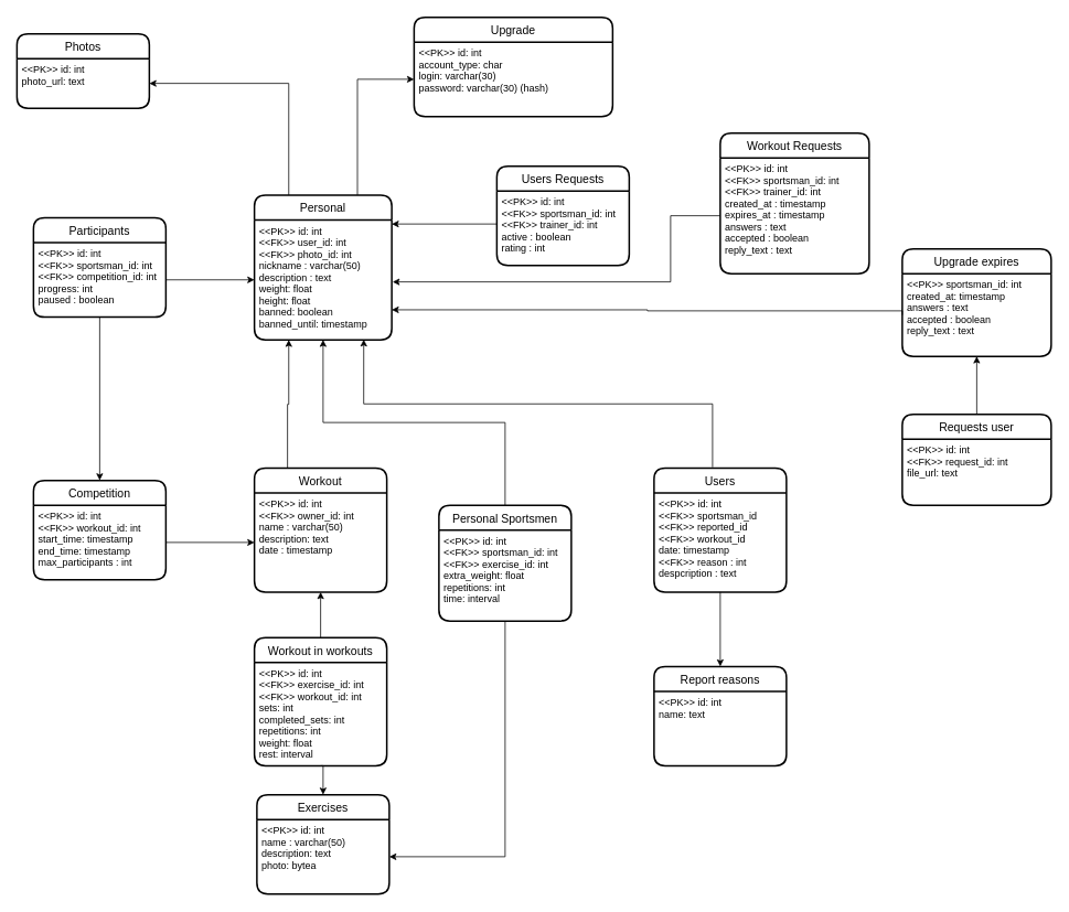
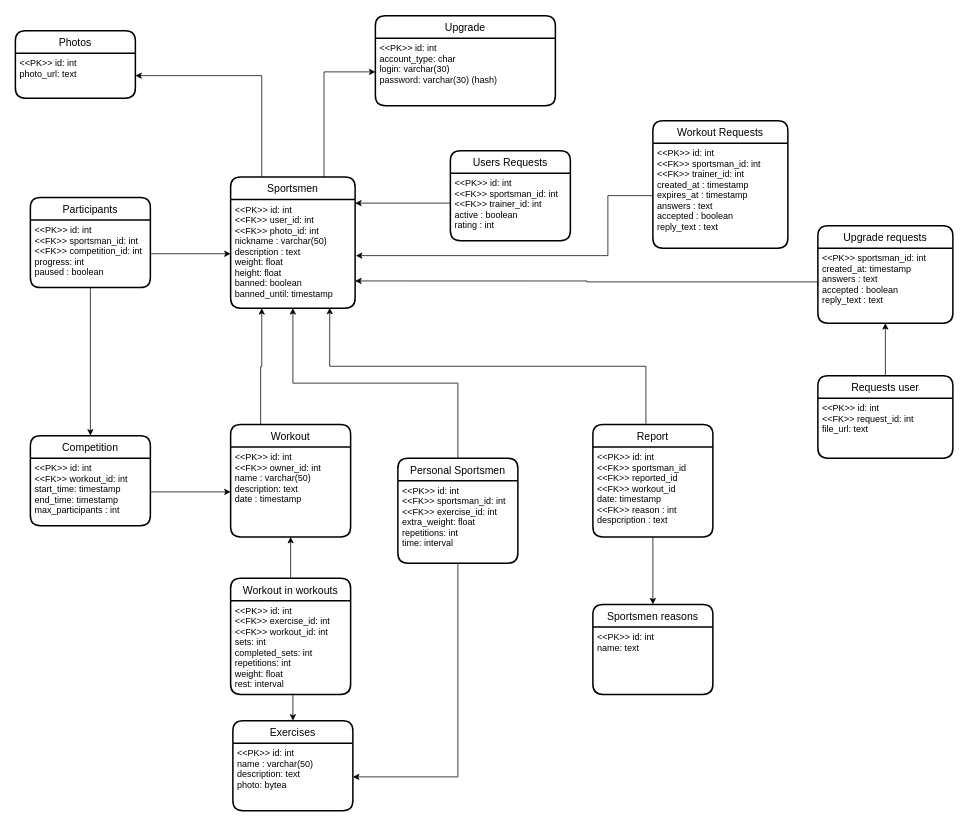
  <mxCell id="0" />
  <mxCell id="1" parent="0" />
  <mxCell id="2" value="Upgrade" style="swimlane;childLayout=stackLayout;horizontal=1;startSize=30;horizontalStack=0;rounded=1;fontSize=14;fontStyle=0;strokeWidth=2;resizeParent=0;resizeLast=1;shadow=0;dashed=0;align=center;" vertex="1" parent="1"><mxGeometry x="500" y="20" width="240" height="120" as="geometry" /></mxCell>
  <mxCell id="3" value="&lt;&lt;PK&gt;&gt; id: int&#10;account_type: char&#10;login: varchar(30)&#10;password: varchar(30) (hash)&#10;" style="align=left;strokeColor=none;fillColor=none;spacingLeft=4;fontSize=12;verticalAlign=top;resizable=0;rotatable=0;part=1;" vertex="1" parent="2"><mxGeometry y="30" width="240" height="90" as="geometry" /></mxCell>
  <mxCell id="4" value="Workout Requests" style="swimlane;childLayout=stackLayout;horizontal=1;startSize=30;horizontalStack=0;rounded=1;fontSize=14;fontStyle=0;strokeWidth=2;resizeParent=0;resizeLast=1;shadow=0;dashed=0;align=center;" vertex="1" parent="1"><mxGeometry x="870" y="160" width="180" height="170" as="geometry" /></mxCell>
  <mxCell id="5" value="&lt;&lt;PK&gt;&gt; id: int&#10;&lt;&lt;FK&gt;&gt; sportsman_id: int&#10;&lt;&lt;FK&gt;&gt; trainer_id: int&#10;created_at : timestamp&#10;expires_at : timestamp&#10;answers : text&#10;accepted : boolean&#10;reply_text : text" style="align=left;strokeColor=none;fillColor=none;spacingLeft=4;fontSize=12;verticalAlign=top;resizable=0;rotatable=0;part=1;" vertex="1" parent="4"><mxGeometry y="30" width="180" height="140" as="geometry" /></mxCell>
  <mxCell id="6" value="Exercises" style="swimlane;childLayout=stackLayout;horizontal=1;startSize=30;horizontalStack=0;rounded=1;fontSize=14;fontStyle=0;strokeWidth=2;resizeParent=0;resizeLast=1;shadow=0;dashed=0;align=center;" vertex="1" parent="1"><mxGeometry x="310" y="960" width="160" height="120" as="geometry" /></mxCell>
  <mxCell id="7" value="&lt;&lt;PK&gt;&gt; id: int&#10;name : varchar(50)&#10;description: text&#10;photo: bytea&#10;" style="align=left;strokeColor=none;fillColor=none;spacingLeft=4;fontSize=12;verticalAlign=top;resizable=0;rotatable=0;part=1;" vertex="1" parent="6"><mxGeometry y="30" width="160" height="90" as="geometry" /></mxCell>
  <mxCell id="8" style="edgeStyle=orthogonalEdgeStyle;rounded=0;orthogonalLoop=1;jettySize=auto;html=1;exitX=0.004;exitY=0.446;exitDx=0;exitDy=0;exitPerimeter=0;" edge="1" parent="1" source="10"><mxGeometry relative="1" as="geometry"><Array as="points"><mxPoint x="473" y="270" /></Array><mxPoint x="473" y="270" as="targetPoint" /></mxGeometry></mxCell>
  <mxCell id="9" value="Users Requests" style="swimlane;childLayout=stackLayout;horizontal=1;startSize=30;horizontalStack=0;rounded=1;fontSize=14;fontStyle=0;strokeWidth=2;resizeParent=0;resizeLast=1;shadow=0;dashed=0;align=center;" vertex="1" parent="1"><mxGeometry x="600" y="200" width="160" height="120" as="geometry" /></mxCell>
  <mxCell id="10" value="&lt;&lt;PK&gt;&gt; id: int&#10;&lt;&lt;FK&gt;&gt; sportsman_id: int&#10;&lt;&lt;FK&gt;&gt; trainer_id: int&#10;active : boolean&#10;rating : int " style="align=left;strokeColor=none;fillColor=none;spacingLeft=4;fontSize=12;verticalAlign=top;resizable=0;rotatable=0;part=1;" vertex="1" parent="9"><mxGeometry y="30" width="160" height="90" as="geometry" /></mxCell>
  <mxCell id="11" value="Competition" style="swimlane;childLayout=stackLayout;horizontal=1;startSize=30;horizontalStack=0;rounded=1;fontSize=14;fontStyle=0;strokeWidth=2;resizeParent=0;resizeLast=1;shadow=0;dashed=0;align=center;" vertex="1" parent="1"><mxGeometry x="40" y="580" width="160" height="120" as="geometry" /></mxCell>
  <mxCell id="12" value="&lt;&lt;PK&gt;&gt; id: int&#10;&lt;&lt;FK&gt;&gt; workout_id: int&#10;start_time: timestamp&#10;end_time: timestamp&#10;max_participants : int" style="align=left;strokeColor=none;fillColor=none;spacingLeft=4;fontSize=12;verticalAlign=top;resizable=0;rotatable=0;part=1;" vertex="1" parent="11"><mxGeometry y="30" width="160" height="90" as="geometry" /></mxCell>
  <mxCell id="13" value="Photos" style="swimlane;childLayout=stackLayout;horizontal=1;startSize=30;horizontalStack=0;rounded=1;fontSize=14;fontStyle=0;strokeWidth=2;resizeParent=0;resizeLast=1;shadow=0;dashed=0;align=center;" vertex="1" parent="1"><mxGeometry x="20" y="40" width="160" height="90" as="geometry" /></mxCell>
  <mxCell id="14" value="&lt;&lt;PK&gt;&gt; id: int&#10;photo_url: text" style="align=left;strokeColor=none;fillColor=none;spacingLeft=4;fontSize=12;verticalAlign=top;resizable=0;rotatable=0;part=1;" vertex="1" parent="13"><mxGeometry y="30" width="160" height="60" as="geometry" /></mxCell>
  <mxCell id="15" style="edgeStyle=orthogonalEdgeStyle;rounded=0;orthogonalLoop=1;jettySize=auto;html=1;exitX=0.25;exitY=0;exitDx=0;exitDy=0;entryX=0.25;entryY=1;entryDx=0;entryDy=0;" edge="1" parent="1" source="16" target="31"><mxGeometry relative="1" as="geometry"><Array as="points"><mxPoint x="349" y="488" /></Array></mxGeometry></mxCell>
  <mxCell id="16" value="Workout" style="swimlane;childLayout=stackLayout;horizontal=1;startSize=30;horizontalStack=0;rounded=1;fontSize=14;fontStyle=0;strokeWidth=2;resizeParent=0;resizeLast=1;shadow=0;dashed=0;align=center;" vertex="1" parent="1"><mxGeometry x="307" y="565" width="160" height="150" as="geometry" /></mxCell>
  <mxCell id="17" value="&lt;&lt;PK&gt;&gt; id: int&#10;&lt;&lt;FK&gt;&gt; owner_id: int&#10;name : varchar(50)&#10;description: text&#10;date : timestamp" style="align=left;strokeColor=none;fillColor=none;spacingLeft=4;fontSize=12;verticalAlign=top;resizable=0;rotatable=0;part=1;" vertex="1" parent="16"><mxGeometry y="30" width="160" height="120" as="geometry" /></mxCell>
  <mxCell id="18" style="edgeStyle=orthogonalEdgeStyle;rounded=0;orthogonalLoop=1;jettySize=auto;html=1;exitX=0.25;exitY=0;exitDx=0;exitDy=0;entryX=1;entryY=0.5;entryDx=0;entryDy=0;" edge="1" parent="1" source="30" target="14"><mxGeometry relative="1" as="geometry" /></mxCell>
  <mxCell id="19" style="edgeStyle=orthogonalEdgeStyle;rounded=0;orthogonalLoop=1;jettySize=auto;html=1;exitX=1;exitY=0.5;exitDx=0;exitDy=0;entryX=0;entryY=0.5;entryDx=0;entryDy=0;" edge="1" parent="1" source="12" target="17"><mxGeometry relative="1" as="geometry" /></mxCell>
  <mxCell id="20" style="edgeStyle=orthogonalEdgeStyle;rounded=0;orthogonalLoop=1;jettySize=auto;html=1;exitX=0.5;exitY=0;exitDx=0;exitDy=0;entryX=0.5;entryY=1;entryDx=0;entryDy=0;" edge="1" parent="1" source="21" target="17"><mxGeometry relative="1" as="geometry" /></mxCell>
  <mxCell id="21" value="Workout in workouts" style="swimlane;childLayout=stackLayout;horizontal=1;startSize=30;horizontalStack=0;rounded=1;fontSize=14;fontStyle=0;strokeWidth=2;resizeParent=0;resizeLast=1;shadow=0;dashed=0;align=center;" vertex="1" parent="1"><mxGeometry x="307" y="770" width="160" height="155" as="geometry" /></mxCell>
  <mxCell id="22" value="&lt;&lt;PK&gt;&gt; id: int&#10;&lt;&lt;FK&gt;&gt; exercise_id: int&#10;&lt;&lt;FK&gt;&gt; workout_id: int&#10;sets: int&#10;completed_sets: int&#10;repetitions: int&#10;weight: float&#10;rest: interval" style="align=left;strokeColor=none;fillColor=none;spacingLeft=4;fontSize=12;verticalAlign=top;resizable=0;rotatable=0;part=1;" vertex="1" parent="21"><mxGeometry y="30" width="160" height="125" as="geometry" /></mxCell>
  <mxCell id="23" style="edgeStyle=orthogonalEdgeStyle;rounded=0;orthogonalLoop=1;jettySize=auto;html=1;exitX=0.5;exitY=1;exitDx=0;exitDy=0;entryX=0.5;entryY=0;entryDx=0;entryDy=0;" edge="1" parent="1" source="22" target="6"><mxGeometry relative="1" as="geometry" /></mxCell>
  <mxCell id="24" value="Participants" style="swimlane;childLayout=stackLayout;horizontal=1;startSize=30;horizontalStack=0;rounded=1;fontSize=14;fontStyle=0;strokeWidth=2;resizeParent=0;resizeLast=1;shadow=0;dashed=0;align=center;" vertex="1" parent="1"><mxGeometry x="40" y="262.5" width="160" height="120" as="geometry" /></mxCell>
  <mxCell id="25" value="&lt;&lt;PK&gt;&gt; id: int&#10;&lt;&lt;FK&gt;&gt; sportsman_id: int&#10;&lt;&lt;FK&gt;&gt; competition_id: int&#10;progress: int&#10;paused : boolean" style="align=left;strokeColor=none;fillColor=none;spacingLeft=4;fontSize=12;verticalAlign=top;resizable=0;rotatable=0;part=1;" vertex="1" parent="24"><mxGeometry y="30" width="160" height="90" as="geometry" /></mxCell>
  <mxCell id="26" style="edgeStyle=orthogonalEdgeStyle;rounded=0;orthogonalLoop=1;jettySize=auto;html=1;exitX=0.5;exitY=1;exitDx=0;exitDy=0;entryX=0.5;entryY=0;entryDx=0;entryDy=0;" edge="1" parent="1" source="25" target="11"><mxGeometry relative="1" as="geometry" /></mxCell>
  <mxCell id="27" value="Personal Sportsmen" style="swimlane;childLayout=stackLayout;horizontal=1;startSize=30;horizontalStack=0;rounded=1;fontSize=14;fontStyle=0;strokeWidth=2;resizeParent=0;resizeLast=1;shadow=0;dashed=0;align=center;" vertex="1" parent="1"><mxGeometry x="530" y="610" width="160" height="140" as="geometry" /></mxCell>
  <mxCell id="28" value="&lt;&lt;PK&gt;&gt; id: int&#10;&lt;&lt;FK&gt;&gt; sportsman_id: int&#10;&lt;&lt;FK&gt;&gt; exercise_id: int&#10;extra_weight: float&#10;repetitions: int&#10;time: interval" style="align=left;strokeColor=none;fillColor=none;spacingLeft=4;fontSize=12;verticalAlign=top;resizable=0;rotatable=0;part=1;" vertex="1" parent="27"><mxGeometry y="30" width="160" height="110" as="geometry" /></mxCell>
  <mxCell id="29" style="edgeStyle=orthogonalEdgeStyle;rounded=0;orthogonalLoop=1;jettySize=auto;html=1;entryX=0;entryY=0.5;entryDx=0;entryDy=0;exitX=0.75;exitY=0;exitDx=0;exitDy=0;" edge="1" parent="1" source="30" target="3"><mxGeometry relative="1" as="geometry"><mxPoint x="540" y="210" as="sourcePoint" /></mxGeometry></mxCell>
- <mxCell id="30" value="Personal" style="swimlane;childLayout=stackLayout;horizontal=1;startSize=30;horizontalStack=0;rounded=1;fontSize=14;fontStyle=0;strokeWidth=2;resizeParent=0;resizeLast=1;shadow=0;dashed=0;align=center;" vertex="1" parent="1"><mxGeometry x="307" y="235" width="166" height="175" as="geometry" /></mxCell>
+ <mxCell id="30" value="Sportsmen" style="swimlane;childLayout=stackLayout;horizontal=1;startSize=30;horizontalStack=0;rounded=1;fontSize=14;fontStyle=0;strokeWidth=2;resizeParent=0;resizeLast=1;shadow=0;dashed=0;align=center;" vertex="1" parent="1"><mxGeometry x="307" y="235" width="166" height="175" as="geometry" /></mxCell>
  <mxCell id="31" value="&lt;&lt;PK&gt;&gt; id: int&#10;&lt;&lt;FK&gt;&gt; user_id: int&#10;&lt;&lt;FK&gt;&gt; photo_id: int&#10;nickname : varchar(50)&#10;description : text&#10;weight: float&#10;height: float&#10;banned: boolean&#10;banned_until: timestamp" style="align=left;strokeColor=none;fillColor=none;spacingLeft=4;fontSize=12;verticalAlign=top;resizable=0;rotatable=0;part=1;" vertex="1" parent="30"><mxGeometry y="30" width="166" height="145" as="geometry" /></mxCell>
  <mxCell id="32" style="edgeStyle=orthogonalEdgeStyle;rounded=0;orthogonalLoop=1;jettySize=auto;html=1;exitX=1;exitY=0.5;exitDx=0;exitDy=0;entryX=0;entryY=0.5;entryDx=0;entryDy=0;" edge="1" parent="1" source="25" target="31"><mxGeometry relative="1" as="geometry" /></mxCell>
- <mxCell id="33" value="Users" style="swimlane;childLayout=stackLayout;horizontal=1;startSize=30;horizontalStack=0;rounded=1;fontSize=14;fontStyle=0;strokeWidth=2;resizeParent=0;resizeLast=1;shadow=0;dashed=0;align=center;" vertex="1" parent="1"><mxGeometry x="790" y="565" width="160" height="150" as="geometry" /></mxCell>
+ <mxCell id="33" value="Report" style="swimlane;childLayout=stackLayout;horizontal=1;startSize=30;horizontalStack=0;rounded=1;fontSize=14;fontStyle=0;strokeWidth=2;resizeParent=0;resizeLast=1;shadow=0;dashed=0;align=center;" vertex="1" parent="1"><mxGeometry x="790" y="565" width="160" height="150" as="geometry" /></mxCell>
  <mxCell id="34" value="&lt;&lt;PK&gt;&gt; id: int&#10;&lt;&lt;FK&gt;&gt; sportsman_id&#10;&lt;&lt;FK&gt;&gt; reported_id&#10;&lt;&lt;FK&gt;&gt; workout_id&#10;date: timestamp&#10;&lt;&lt;FK&gt;&gt; reason : int&#10;despcription : text&#10;&#10;" style="align=left;strokeColor=none;fillColor=none;spacingLeft=4;fontSize=12;verticalAlign=top;resizable=0;rotatable=0;part=1;" vertex="1" parent="33"><mxGeometry y="30" width="160" height="120" as="geometry" /></mxCell>
  <mxCell id="35" style="edgeStyle=orthogonalEdgeStyle;rounded=0;orthogonalLoop=1;jettySize=auto;html=1;exitX=0;exitY=0.5;exitDx=0;exitDy=0;" edge="1" parent="1" source="5"><mxGeometry relative="1" as="geometry"><mxPoint x="474" y="340" as="targetPoint" /><Array as="points"><mxPoint x="810" y="260" /><mxPoint x="810" y="340" /></Array></mxGeometry></mxCell>
  <mxCell id="36" style="edgeStyle=orthogonalEdgeStyle;rounded=0;orthogonalLoop=1;jettySize=auto;html=1;exitX=0.5;exitY=0;exitDx=0;exitDy=0;entryX=0.5;entryY=1;entryDx=0;entryDy=0;" edge="1" parent="1" source="27" target="31"><mxGeometry relative="1" as="geometry"><mxPoint x="410" y="400" as="targetPoint" /></mxGeometry></mxCell>
  <mxCell id="37" style="edgeStyle=orthogonalEdgeStyle;rounded=0;orthogonalLoop=1;jettySize=auto;html=1;exitX=0.5;exitY=1;exitDx=0;exitDy=0;entryX=1;entryY=0.5;entryDx=0;entryDy=0;" edge="1" parent="1" source="28" target="7"><mxGeometry relative="1" as="geometry" /></mxCell>
- <mxCell id="38" value="Report reasons" style="swimlane;childLayout=stackLayout;horizontal=1;startSize=30;horizontalStack=0;rounded=1;fontSize=14;fontStyle=0;strokeWidth=2;resizeParent=0;resizeLast=1;shadow=0;dashed=0;align=center;" vertex="1" parent="1"><mxGeometry x="790" y="805" width="160" height="120" as="geometry" /></mxCell>
+ <mxCell id="38" value="Sportsmen reasons" style="swimlane;childLayout=stackLayout;horizontal=1;startSize=30;horizontalStack=0;rounded=1;fontSize=14;fontStyle=0;strokeWidth=2;resizeParent=0;resizeLast=1;shadow=0;dashed=0;align=center;" vertex="1" parent="1"><mxGeometry x="790" y="805" width="160" height="120" as="geometry" /></mxCell>
  <mxCell id="39" value="&lt;&lt;PK&gt;&gt; id: int&#10;name: text&#10;" style="align=left;strokeColor=none;fillColor=none;spacingLeft=4;fontSize=12;verticalAlign=top;resizable=0;rotatable=0;part=1;" vertex="1" parent="38"><mxGeometry y="30" width="160" height="90" as="geometry" /></mxCell>
  <mxCell id="40" style="edgeStyle=orthogonalEdgeStyle;rounded=0;orthogonalLoop=1;jettySize=auto;html=1;exitX=0.5;exitY=1;exitDx=0;exitDy=0;entryX=0.5;entryY=0;entryDx=0;entryDy=0;" edge="1" parent="1" source="34" target="38"><mxGeometry relative="1" as="geometry" /></mxCell>
  <mxCell id="41" style="edgeStyle=orthogonalEdgeStyle;rounded=0;orthogonalLoop=1;jettySize=auto;html=1;exitX=0.442;exitY=-0.006;exitDx=0;exitDy=0;exitPerimeter=0;entryX=0.796;entryY=0.997;entryDx=0;entryDy=0;entryPerimeter=0;" edge="1" parent="1" source="33" target="31"><mxGeometry relative="1" as="geometry"><mxPoint x="480" y="430" as="targetPoint" /></mxGeometry></mxCell>
  <mxCell id="42" style="edgeStyle=orthogonalEdgeStyle;rounded=0;orthogonalLoop=1;jettySize=auto;html=1;exitX=0;exitY=0.5;exitDx=0;exitDy=0;entryX=1;entryY=0.75;entryDx=0;entryDy=0;" edge="1" parent="1" source="44" target="31"><mxGeometry relative="1" as="geometry"><Array as="points"><mxPoint x="1090" y="375" /><mxPoint x="782" y="375" /></Array></mxGeometry></mxCell>
- <mxCell id="43" value="Upgrade expires" style="swimlane;childLayout=stackLayout;horizontal=1;startSize=30;horizontalStack=0;rounded=1;fontSize=14;fontStyle=0;strokeWidth=2;resizeParent=0;resizeLast=1;shadow=0;dashed=0;align=center;" vertex="1" parent="1"><mxGeometry x="1090" y="300" width="180" height="130" as="geometry" /></mxCell>
+ <mxCell id="43" value="Upgrade requests" style="swimlane;childLayout=stackLayout;horizontal=1;startSize=30;horizontalStack=0;rounded=1;fontSize=14;fontStyle=0;strokeWidth=2;resizeParent=0;resizeLast=1;shadow=0;dashed=0;align=center;" vertex="1" parent="1"><mxGeometry x="1090" y="300" width="180" height="130" as="geometry" /></mxCell>
  <mxCell id="44" value="&lt;&lt;PK&gt;&gt; sportsman_id: int&#10;created_at: timestamp&#10;answers : text&#10;accepted : boolean&#10;reply_text : text" style="align=left;strokeColor=none;fillColor=none;spacingLeft=4;fontSize=12;verticalAlign=top;resizable=0;rotatable=0;part=1;" vertex="1" parent="43"><mxGeometry y="30" width="180" height="100" as="geometry" /></mxCell>
  <mxCell id="45" style="edgeStyle=orthogonalEdgeStyle;rounded=0;orthogonalLoop=1;jettySize=auto;html=1;exitX=0.5;exitY=0;exitDx=0;exitDy=0;entryX=0.5;entryY=1;entryDx=0;entryDy=0;" edge="1" parent="1" source="46" target="44"><mxGeometry relative="1" as="geometry" /></mxCell>
  <mxCell id="46" value="Requests user" style="swimlane;childLayout=stackLayout;horizontal=1;startSize=30;horizontalStack=0;rounded=1;fontSize=14;fontStyle=0;strokeWidth=2;resizeParent=0;resizeLast=1;shadow=0;dashed=0;align=center;" vertex="1" parent="1"><mxGeometry x="1090" y="500" width="180" height="110" as="geometry" /></mxCell>
  <mxCell id="47" value="&lt;&lt;PK&gt;&gt; id: int&#10;&lt;&lt;FK&gt;&gt; request_id: int&#10;file_url: text" style="align=left;strokeColor=none;fillColor=none;spacingLeft=4;fontSize=12;verticalAlign=top;resizable=0;rotatable=0;part=1;" vertex="1" parent="46"><mxGeometry y="30" width="180" height="80" as="geometry" /></mxCell>
